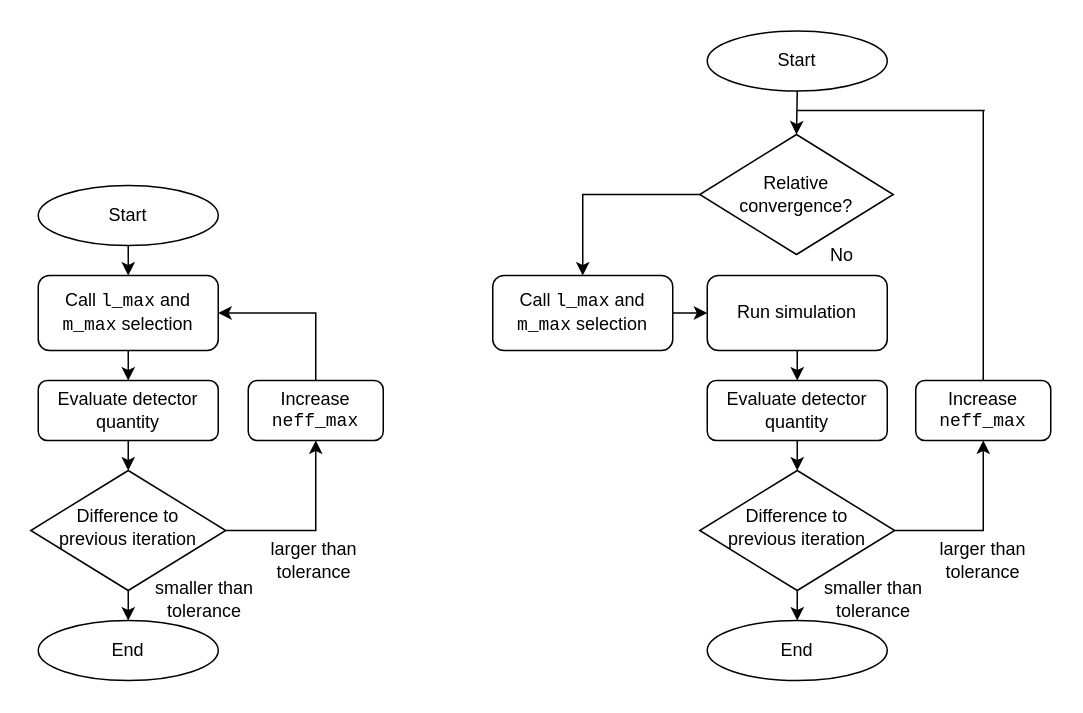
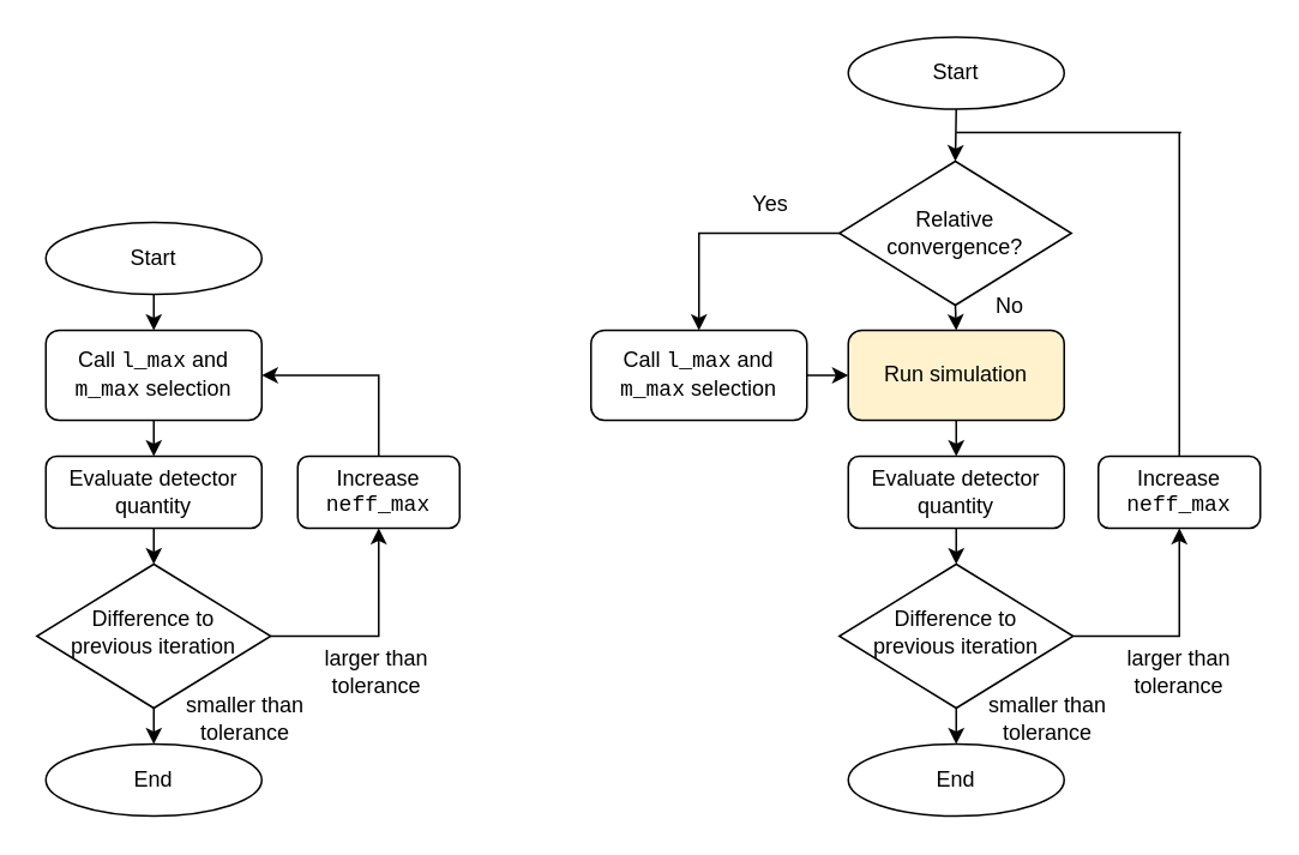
  <mxCell id="0" />
  <mxCell id="1" parent="0" />
  <mxCell id="2" value="Call &lt;font face=&quot;Courier New&quot;&gt;l_max&lt;/font&gt; and &lt;font face=&quot;Courier New&quot;&gt;m_max&lt;font face=&quot;Helvetica&quot;&gt; selection&lt;/font&gt;&lt;br&gt;&lt;/font&gt;" style="rounded=1;whiteSpace=wrap;html=1;fontSize=12;glass=0;strokeWidth=1;shadow=0;" parent="1" vertex="1"><mxGeometry x="25" y="183" width="120" height="50" as="geometry" /></mxCell>
  <mxCell id="3" style="edgeStyle=orthogonalEdgeStyle;rounded=0;orthogonalLoop=1;jettySize=auto;html=1;entryX=0.5;entryY=1;entryDx=0;entryDy=0;entryPerimeter=0;" parent="1" source="4" target="9" edge="1"><mxGeometry relative="1" as="geometry" /></mxCell>
  <mxCell id="4" value="Difference to&lt;br&gt; previous iteration" style="rhombus;whiteSpace=wrap;html=1;shadow=0;fontFamily=Helvetica;fontSize=12;align=center;strokeWidth=1;spacing=6;spacingTop=-4;" parent="1" vertex="1"><mxGeometry x="20" y="313" width="130" height="80" as="geometry" /></mxCell>
  <mxCell id="5" value="Evaluate detector quantity" style="rounded=1;whiteSpace=wrap;html=1;" parent="1" vertex="1"><mxGeometry x="25" y="253" width="120" height="40" as="geometry" /></mxCell>
  <mxCell id="6" value="" style="endArrow=classic;html=1;entryX=0.5;entryY=0;entryDx=0;entryDy=0;" parent="1" source="2" target="5" edge="1"><mxGeometry width="50" height="50" relative="1" as="geometry"><mxPoint x="85" y="283" as="sourcePoint" /><mxPoint x="85" y="303.711" as="targetPoint" /></mxGeometry></mxCell>
  <mxCell id="7" value="" style="endArrow=classic;html=1;exitX=0.5;exitY=1;exitDx=0;exitDy=0;" parent="1" source="5" target="4" edge="1"><mxGeometry width="50" height="50" relative="1" as="geometry"><mxPoint x="255" y="423" as="sourcePoint" /><mxPoint x="305" y="373" as="targetPoint" /></mxGeometry></mxCell>
  <mxCell id="8" style="edgeStyle=orthogonalEdgeStyle;rounded=0;orthogonalLoop=1;jettySize=auto;html=1;entryX=1;entryY=0.5;entryDx=0;entryDy=0;exitX=0.5;exitY=0;exitDx=0;exitDy=0;" parent="1" source="9" target="2" edge="1"><mxGeometry relative="1" as="geometry"><Array as="points"><mxPoint x="210" y="208" /></Array></mxGeometry></mxCell>
  <mxCell id="9" value="Increase &lt;font face=&quot;Courier New&quot;&gt;neff_max&lt;/font&gt;" style="rounded=1;whiteSpace=wrap;html=1;" parent="1" vertex="1"><mxGeometry x="165" y="253" width="90" height="40" as="geometry" /></mxCell>
  <mxCell id="10" value="larger than tolerance" style="text;html=1;strokeColor=none;fillColor=none;align=center;verticalAlign=middle;whiteSpace=wrap;rounded=0;" parent="1" vertex="1"><mxGeometry x="169" y="363" width="80" height="20" as="geometry" /></mxCell>
  <mxCell id="11" value="Start" style="ellipse;whiteSpace=wrap;html=1;" parent="1" vertex="1"><mxGeometry x="25" y="123" width="120" height="40" as="geometry" /></mxCell>
  <mxCell id="12" value="" style="endArrow=classic;html=1;exitX=0.5;exitY=1;exitDx=0;exitDy=0;entryX=0.5;entryY=0;entryDx=0;entryDy=0;" parent="1" source="11" target="2" edge="1"><mxGeometry width="50" height="50" relative="1" as="geometry"><mxPoint x="-35" y="243" as="sourcePoint" /><mxPoint x="15" y="193" as="targetPoint" /></mxGeometry></mxCell>
  <mxCell id="13" value="End" style="ellipse;whiteSpace=wrap;html=1;" parent="1" vertex="1"><mxGeometry x="25" y="413" width="120" height="40" as="geometry" /></mxCell>
  <mxCell id="14" value="" style="endArrow=classic;html=1;exitX=0.5;exitY=1;exitDx=0;exitDy=0;entryX=0.5;entryY=0;entryDx=0;entryDy=0;" parent="1" source="4" target="13" edge="1"><mxGeometry width="50" height="50" relative="1" as="geometry"><mxPoint x="115" y="443" as="sourcePoint" /><mxPoint x="165" y="393" as="targetPoint" /></mxGeometry></mxCell>
  <mxCell id="15" value="smaller than tolerance" style="text;html=1;strokeColor=none;fillColor=none;align=center;verticalAlign=middle;whiteSpace=wrap;rounded=0;" parent="1" vertex="1"><mxGeometry x="96" y="389" width="80" height="20" as="geometry" /></mxCell>
  <mxCell id="16" value="Call &lt;font face=&quot;Courier New&quot;&gt;l_max&lt;/font&gt; and &lt;font face=&quot;Courier New&quot;&gt;m_max&lt;font face=&quot;Helvetica&quot;&gt; selection&lt;/font&gt;&lt;br&gt;&lt;/font&gt;" style="rounded=1;whiteSpace=wrap;html=1;fontSize=12;glass=0;strokeWidth=1;shadow=0;" vertex="1" parent="1"><mxGeometry x="328" y="183" width="120" height="50" as="geometry" /></mxCell>
  <mxCell id="17" style="edgeStyle=orthogonalEdgeStyle;rounded=0;orthogonalLoop=1;jettySize=auto;html=1;entryX=0.5;entryY=1;entryDx=0;entryDy=0;entryPerimeter=0;" edge="1" parent="1" source="18" target="22"><mxGeometry relative="1" as="geometry" /></mxCell>
  <mxCell id="18" value="Difference to&lt;br&gt; previous iteration" style="rhombus;whiteSpace=wrap;html=1;shadow=0;fontFamily=Helvetica;fontSize=12;align=center;strokeWidth=1;spacing=6;spacingTop=-4;" vertex="1" parent="1"><mxGeometry x="466" y="313" width="130" height="80" as="geometry" /></mxCell>
  <mxCell id="19" value="Evaluate detector quantity" style="rounded=1;whiteSpace=wrap;html=1;" vertex="1" parent="1"><mxGeometry x="471" y="253" width="120" height="40" as="geometry" /></mxCell>
  <mxCell id="20" value="" style="endArrow=classic;html=1;exitX=0.5;exitY=1;exitDx=0;exitDy=0;" edge="1" parent="1" source="19" target="18"><mxGeometry width="50" height="50" relative="1" as="geometry"><mxPoint x="701" y="423" as="sourcePoint" /><mxPoint x="751" y="373" as="targetPoint" /></mxGeometry></mxCell>
  <mxCell id="21" style="edgeStyle=orthogonalEdgeStyle;rounded=0;orthogonalLoop=1;jettySize=auto;html=1;exitX=0.5;exitY=0;exitDx=0;exitDy=0;endArrow=none;endFill=0;" edge="1" parent="1" source="22"><mxGeometry relative="1" as="geometry"><Array as="points"><mxPoint x="656" y="73" /><mxPoint x="531" y="73" /></Array><mxPoint x="531" y="73" as="targetPoint" /></mxGeometry></mxCell>
  <mxCell id="22" value="Increase &lt;font face=&quot;Courier New&quot;&gt;neff_max&lt;/font&gt;" style="rounded=1;whiteSpace=wrap;html=1;" vertex="1" parent="1"><mxGeometry x="610" y="253" width="90" height="40" as="geometry" /></mxCell>
  <mxCell id="23" value="larger than tolerance" style="text;html=1;strokeColor=none;fillColor=none;align=center;verticalAlign=middle;whiteSpace=wrap;rounded=0;" vertex="1" parent="1"><mxGeometry x="615" y="363" width="80" height="20" as="geometry" /></mxCell>
  <mxCell id="24" value="Start" style="ellipse;whiteSpace=wrap;html=1;" vertex="1" parent="1"><mxGeometry x="471" y="20" width="120" height="40" as="geometry" /></mxCell>
  <mxCell id="25" value="" style="endArrow=classic;html=1;exitX=0.5;exitY=1;exitDx=0;exitDy=0;entryX=0.5;entryY=0;entryDx=0;entryDy=0;" edge="1" parent="1" source="24" target="29"><mxGeometry width="50" height="50" relative="1" as="geometry"><mxPoint x="411" y="243" as="sourcePoint" /><mxPoint x="461" y="193" as="targetPoint" /></mxGeometry></mxCell>
  <mxCell id="26" value="End" style="ellipse;whiteSpace=wrap;html=1;" vertex="1" parent="1"><mxGeometry x="471" y="413" width="120" height="40" as="geometry" /></mxCell>
  <mxCell id="27" value="" style="endArrow=classic;html=1;exitX=0.5;exitY=1;exitDx=0;exitDy=0;entryX=0.5;entryY=0;entryDx=0;entryDy=0;" edge="1" parent="1" source="18" target="26"><mxGeometry width="50" height="50" relative="1" as="geometry"><mxPoint x="561" y="443" as="sourcePoint" /><mxPoint x="611" y="393" as="targetPoint" /></mxGeometry></mxCell>
  <mxCell id="28" value="smaller than tolerance" style="text;html=1;strokeColor=none;fillColor=none;align=center;verticalAlign=middle;whiteSpace=wrap;rounded=0;" vertex="1" parent="1"><mxGeometry x="542" y="389" width="80" height="20" as="geometry" /></mxCell>
  <mxCell id="29" value="Relative&lt;br&gt;&lt;div&gt; convergence?&lt;/div&gt;" style="rhombus;whiteSpace=wrap;html=1;" vertex="1" parent="1"><mxGeometry x="466" y="89" width="129" height="80" as="geometry" /></mxCell>
- <mxCell id="30" value="Run simulation" style="rounded=1;whiteSpace=wrap;html=1;fontSize=12;glass=0;strokeWidth=1;shadow=0;" vertex="1" parent="1"><mxGeometry x="471" y="183" width="120" height="50" as="geometry" /></mxCell>
+ <mxCell id="30" value="Run simulation" style="rounded=1;whiteSpace=wrap;html=1;fontSize=12;glass=0;strokeWidth=1;shadow=0;fillColor=#fff2cc;" vertex="1" parent="1"><mxGeometry x="471" y="183" width="120" height="50" as="geometry" /></mxCell>
  <mxCell id="31" value="" style="endArrow=classic;html=1;exitX=0;exitY=0.5;exitDx=0;exitDy=0;entryX=0.5;entryY=0;entryDx=0;entryDy=0;edgeStyle=orthogonalEdgeStyle;rounded=0;" edge="1" parent="1" source="29" target="16"><mxGeometry width="50" height="50" relative="1" as="geometry"><mxPoint x="385" y="183" as="sourcePoint" /><mxPoint x="435" y="133" as="targetPoint" /></mxGeometry></mxCell>
  <mxCell id="32" value="" style="endArrow=classic;html=1;exitX=1;exitY=0.5;exitDx=0;exitDy=0;entryX=0;entryY=0.5;entryDx=0;entryDy=0;edgeStyle=orthogonalEdgeStyle;rounded=0;" edge="1" parent="1" source="16" target="30"><mxGeometry width="50" height="50" relative="1" as="geometry"><mxPoint x="355" y="323" as="sourcePoint" /><mxPoint x="405" y="273" as="targetPoint" /><Array as="points"><mxPoint x="457" y="208" /><mxPoint x="457" y="208" /></Array></mxGeometry></mxCell>
+ <mxCell id="33" value="" style="endArrow=classic;html=1;exitX=0.5;exitY=1;exitDx=0;exitDy=0;entryX=0.5;entryY=0;entryDx=0;entryDy=0;" edge="1" parent="1" source="29" target="30"><mxGeometry width="50" height="50" relative="1" as="geometry"><mxPoint x="445" y="193" as="sourcePoint" /><mxPoint x="495" y="143" as="targetPoint" /></mxGeometry></mxCell>
  <mxCell id="34" value="" style="endArrow=classic;html=1;exitX=0.5;exitY=1;exitDx=0;exitDy=0;entryX=0.5;entryY=0;entryDx=0;entryDy=0;" edge="1" parent="1" source="30" target="19"><mxGeometry width="50" height="50" relative="1" as="geometry"><mxPoint x="525" y="283" as="sourcePoint" /><mxPoint x="575" y="233" as="targetPoint" /></mxGeometry></mxCell>
+ <mxCell id="35" value="Yes" style="text;html=1;strokeColor=none;fillColor=none;align=center;verticalAlign=middle;whiteSpace=wrap;rounded=0;" vertex="1" parent="1"><mxGeometry x="408" y="103" width="40" height="20" as="geometry" /></mxCell>
  <mxCell id="36" value="No" style="text;html=1;strokeColor=none;fillColor=none;align=center;verticalAlign=middle;whiteSpace=wrap;rounded=0;" vertex="1" parent="1"><mxGeometry x="541" y="160" width="40" height="20" as="geometry" /></mxCell>
